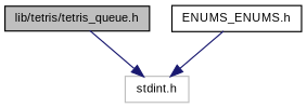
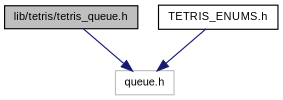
  digraph {
    fontname="Liberation Sans"
    node [color=black fillcolor=white fontname="Liberation Sans" fontsize=10 shape=record style=filled]
    edge [color=midnightblue fontname="Liberation Sans" fontsize=10 labelfontname=Helvetica labelfontsize=10 style=solid]
    n1 [fillcolor=grey75 fontcolor=black height=0.2 label="lib/tetris/tetris_queue.h" width=0.4]
-   n2 [color=grey75 height=0.2 label="stdint.h" width=0.4]
-   n3 [height=0.2 label="ENUMS_ENUMS.h" width=0.4]
+   n2 [color=grey75 height=0.2 label="queue.h" width=0.4]
+   n3 [height=0.2 label="TETRIS_ENUMS.h" width=0.4]
    n1 -> n2
    n3 -> n2
  }
